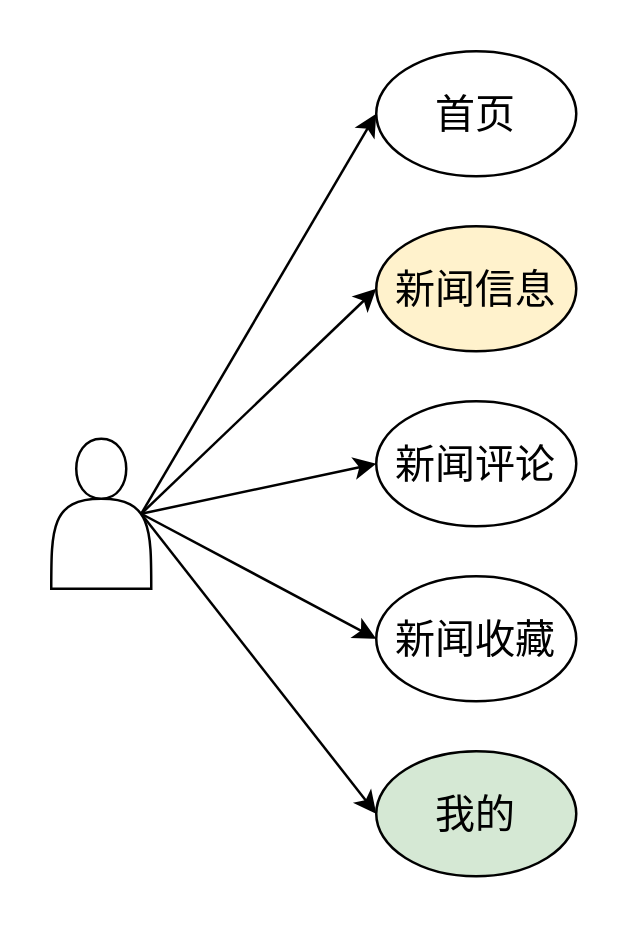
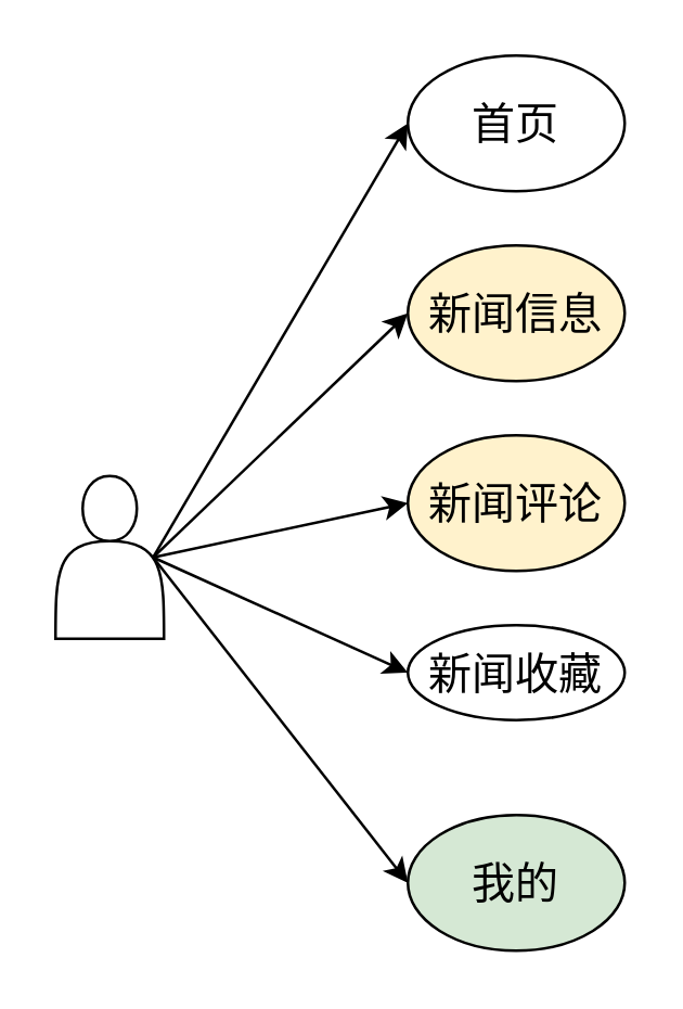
  <mxCell id="0" />
  <mxCell id="1" parent="0" />
  <mxCell id="2" style="rounded=0;orthogonalLoop=1;jettySize=auto;html=1;exitX=0.9;exitY=0.5;exitDx=0;exitDy=0;exitPerimeter=0;entryX=0;entryY=0.5;entryDx=0;entryDy=0;" edge="1" parent="1" source="7" target="8"><mxGeometry relative="1" as="geometry" /></mxCell>
  <mxCell id="3" style="rounded=0;orthogonalLoop=1;jettySize=auto;html=1;exitX=0.9;exitY=0.5;exitDx=0;exitDy=0;exitPerimeter=0;entryX=0;entryY=0.5;entryDx=0;entryDy=0;" edge="1" parent="1" source="7" target="9"><mxGeometry relative="1" as="geometry" /></mxCell>
  <mxCell id="4" style="rounded=0;orthogonalLoop=1;jettySize=auto;html=1;exitX=0.9;exitY=0.5;exitDx=0;exitDy=0;exitPerimeter=0;entryX=0;entryY=0.5;entryDx=0;entryDy=0;" edge="1" parent="1" source="7" target="10"><mxGeometry relative="1" as="geometry" /></mxCell>
  <mxCell id="5" style="rounded=0;orthogonalLoop=1;jettySize=auto;html=1;exitX=0.9;exitY=0.5;exitDx=0;exitDy=0;exitPerimeter=0;entryX=0;entryY=0.5;entryDx=0;entryDy=0;" edge="1" parent="1" source="7" target="11"><mxGeometry relative="1" as="geometry" /></mxCell>
  <mxCell id="6" style="rounded=0;orthogonalLoop=1;jettySize=auto;html=1;exitX=0.9;exitY=0.5;exitDx=0;exitDy=0;exitPerimeter=0;entryX=0;entryY=0.5;entryDx=0;entryDy=0;" edge="1" parent="1" source="7" target="12"><mxGeometry relative="1" as="geometry" /></mxCell>
  <mxCell id="7" value="" style="shape=actor;whiteSpace=wrap;html=1;" vertex="1" parent="1"><mxGeometry x="20" y="175" width="40" height="60" as="geometry" /></mxCell>
  <mxCell id="8" value="首页" style="ellipse;whiteSpace=wrap;html=1;fontSize=16;fontFamily=Times New Roman;" vertex="1" parent="1"><mxGeometry x="150" y="20" width="80" height="50" as="geometry" /></mxCell>
  <mxCell id="9" value="新闻信息" style="ellipse;whiteSpace=wrap;html=1;fontSize=16;fontFamily=Times New Roman;fillColor=#fff2cc;" vertex="1" parent="1"><mxGeometry x="150" y="90" width="80" height="50" as="geometry" /></mxCell>
- <mxCell id="10" value="新闻评论" style="ellipse;whiteSpace=wrap;html=1;fontSize=16;fontFamily=Times New Roman;" vertex="1" parent="1"><mxGeometry x="150" y="160" width="80" height="50" as="geometry" /></mxCell>
- <mxCell id="11" value="新闻收藏" style="ellipse;whiteSpace=wrap;html=1;fontSize=16;fontFamily=Times New Roman;" vertex="1" parent="1"><mxGeometry x="150" y="230" width="80" height="50" as="geometry" /></mxCell>
+ <mxCell id="10" value="新闻评论" style="ellipse;whiteSpace=wrap;html=1;fontSize=16;fontFamily=Times New Roman;fillColor=#fff2cc;" vertex="1" parent="1"><mxGeometry x="150" y="160" width="80" height="50" as="geometry" /></mxCell>
+ <mxCell id="11" value="新闻收藏" style="ellipse;whiteSpace=wrap;html=1;fontSize=16;fontFamily=Times New Roman;" vertex="1" parent="1"><mxGeometry x="150" y="230" width="80" height="35" as="geometry" /></mxCell>
  <mxCell id="12" value="我的" style="ellipse;whiteSpace=wrap;html=1;fontSize=16;fontFamily=Times New Roman;fillColor=#d5e8d4;" vertex="1" parent="1"><mxGeometry x="150" y="300" width="80" height="50" as="geometry" /></mxCell>
